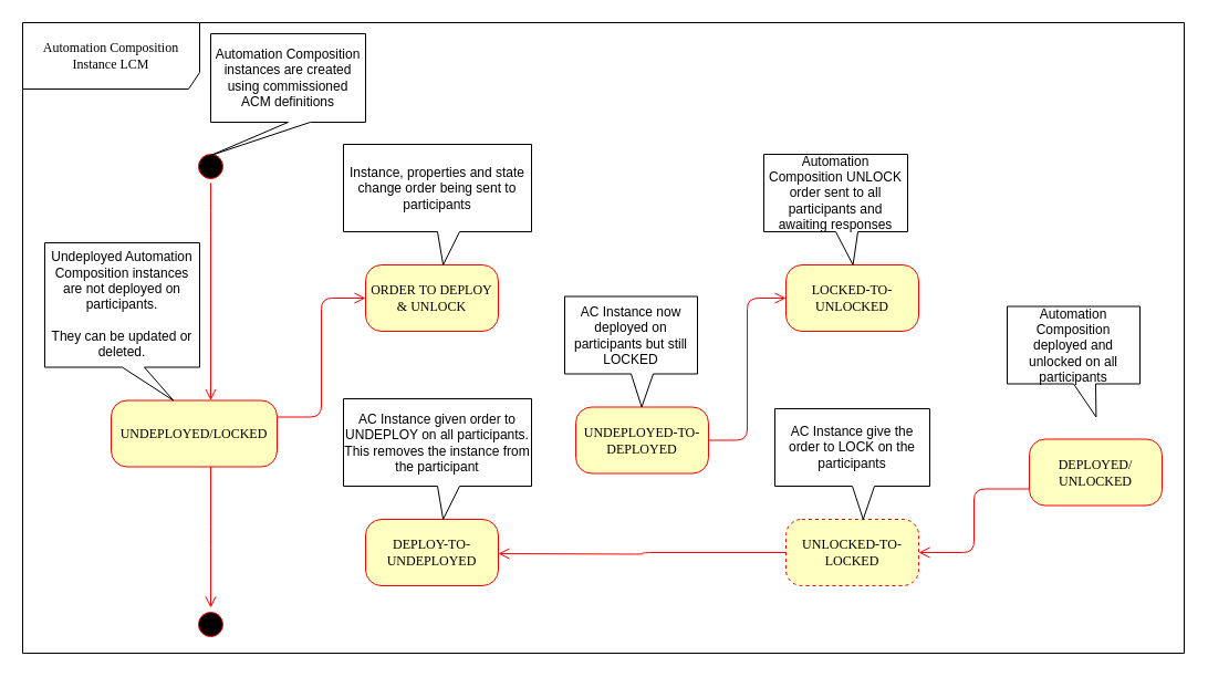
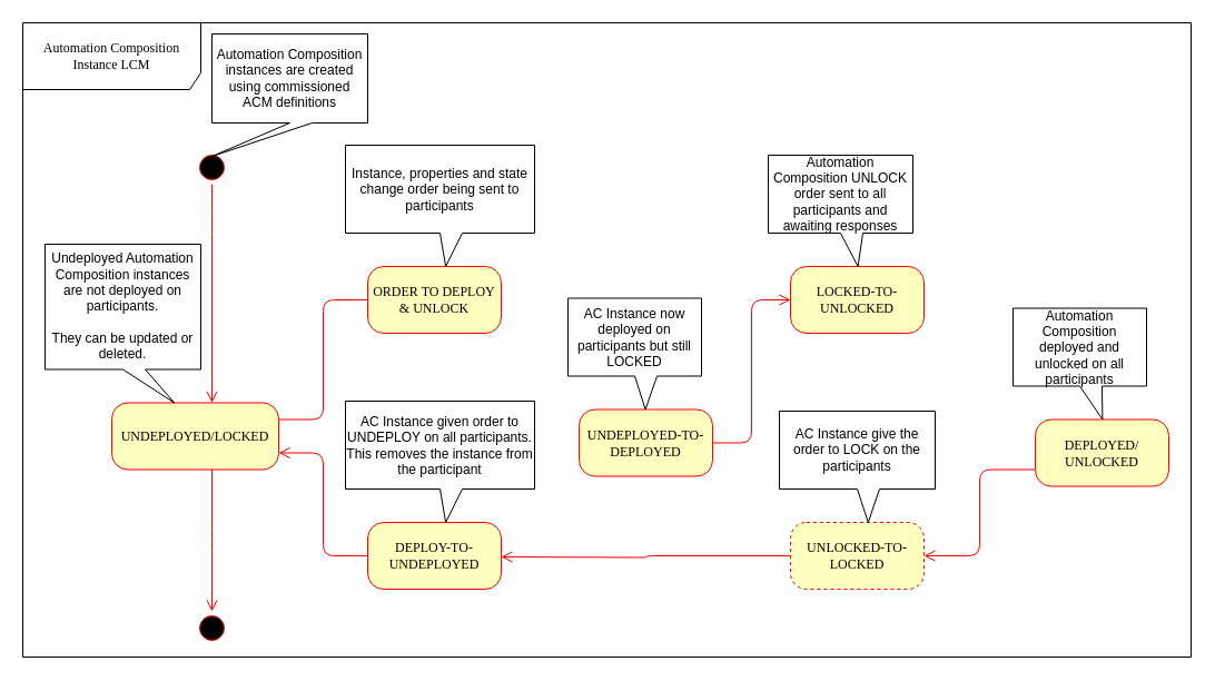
  <mxCell id="0" />
  <mxCell id="1" parent="0" />
  <mxCell id="2" value="Automation Composition Instance LCM" style="shape=umlFrame;whiteSpace=wrap;html=1;rounded=1;shadow=0;comic=0;labelBackgroundColor=none;strokeWidth=1;fontFamily=Verdana;fontSize=12;align=center;width=160;height=60;" parent="1" vertex="1"><mxGeometry x="20" y="20" width="1050" height="570" as="geometry" /></mxCell>
  <mxCell id="3" value="" style="ellipse;html=1;shape=startState;fillColor=#000000;strokeColor=#ff0000;rounded=1;shadow=0;comic=0;labelBackgroundColor=none;fontFamily=Verdana;fontSize=12;fontColor=#000000;align=center;direction=south;" parent="1" vertex="1"><mxGeometry x="175" y="135" width="30" height="30" as="geometry" /></mxCell>
  <mxCell id="4" value="UNDEPLOYED/LOCKED" style="rounded=1;whiteSpace=wrap;html=1;arcSize=24;fillColor=#ffffc0;strokeColor=#ff0000;shadow=0;comic=0;labelBackgroundColor=none;fontFamily=Verdana;fontSize=12;fontColor=#000000;align=center;" parent="1" vertex="1"><mxGeometry x="100" y="361.5" width="150" height="60" as="geometry" /></mxCell>
  <mxCell id="5" value="ORDER TO DEPLOY &amp;amp; UNLOCK" style="rounded=1;whiteSpace=wrap;html=1;arcSize=24;fillColor=#ffffc0;strokeColor=#ff0000;shadow=0;comic=0;labelBackgroundColor=none;fontFamily=Verdana;fontSize=12;fontColor=#000000;align=center;" parent="1" vertex="1"><mxGeometry x="330" y="239" width="120" height="60" as="geometry" /></mxCell>
+ <mxCell id="6" style="edgeStyle=elbowEdgeStyle;html=1;exitX=0;exitY=0.5;entryX=1;entryY=0.75;labelBackgroundColor=none;endArrow=open;endSize=8;strokeColor=#ff0000;fontFamily=Verdana;fontSize=12;align=left;exitDx=0;exitDy=0;entryDx=0;entryDy=0;" parent="1" source="16" target="4" edge="1"><mxGeometry relative="1" as="geometry"><mxPoint x="530" y="474" as="targetPoint" /></mxGeometry></mxCell>
  <mxCell id="7" value="UNDEPLOYED-TO-DEPLOYED" style="rounded=1;whiteSpace=wrap;html=1;arcSize=24;fillColor=#ffffc0;strokeColor=#ff0000;shadow=0;comic=0;labelBackgroundColor=none;fontFamily=Verdana;fontSize=12;fontColor=#000000;align=center;" parent="1" vertex="1"><mxGeometry x="520" y="367.5" width="120" height="60" as="geometry" /></mxCell>
  <mxCell id="8" style="edgeStyle=elbowEdgeStyle;html=1;labelBackgroundColor=none;endArrow=open;endSize=8;strokeColor=#ff0000;fontFamily=Verdana;fontSize=12;align=left;entryX=0;entryY=0.5;entryDx=0;entryDy=0;exitX=1;exitY=0.5;exitDx=0;exitDy=0;" parent="1" source="7" target="14" edge="1"><mxGeometry relative="1" as="geometry"><mxPoint x="710" y="299" as="sourcePoint" /></mxGeometry></mxCell>
  <mxCell id="9" style="edgeStyle=orthogonalEdgeStyle;html=1;labelBackgroundColor=none;endArrow=open;endSize=8;strokeColor=#ff0000;fontFamily=Verdana;fontSize=12;align=left;" parent="1" source="3" target="4" edge="1"><mxGeometry relative="1" as="geometry"><Array as="points"><mxPoint x="190" y="200" /><mxPoint x="190" y="200" /></Array></mxGeometry></mxCell>
- <mxCell id="10" style="edgeStyle=orthogonalEdgeStyle;html=1;exitX=1;exitY=0.25;entryX=0;entryY=0.5;labelBackgroundColor=none;endArrow=open;endSize=8;strokeColor=#ff0000;fontFamily=Verdana;fontSize=12;align=left;entryDx=0;entryDy=0;exitDx=0;exitDy=0;" parent="1" source="4" target="5" edge="1"><mxGeometry relative="1" as="geometry"><mxPoint x="160" y="429" as="sourcePoint" /></mxGeometry></mxCell>
+ <mxCell id="10" style="edgeStyle=orthogonalEdgeStyle;html=1;exitX=1;exitY=0.25;entryX=0;entryY=0.5;labelBackgroundColor=none;endArrow=none;endSize=8;strokeColor=#ff0000;fontFamily=Verdana;fontSize=12;align=left;entryDx=0;entryDy=0;exitDx=0;exitDy=0;" parent="1" source="4" target="5" edge="1"><mxGeometry relative="1" as="geometry"><mxPoint x="160" y="429" as="sourcePoint" /></mxGeometry></mxCell>
  <mxCell id="11" style="edgeStyle=orthogonalEdgeStyle;html=1;exitX=0;exitY=0.5;labelBackgroundColor=none;endArrow=open;endSize=8;strokeColor=#ff0000;fontFamily=Verdana;fontSize=12;align=left;exitDx=0;exitDy=0;" parent="1" source="17" edge="1"><mxGeometry relative="1" as="geometry"><mxPoint x="250" y="459" as="sourcePoint" /><mxPoint x="450" y="500" as="targetPoint" /></mxGeometry></mxCell>
  <mxCell id="12" style="edgeStyle=elbowEdgeStyle;html=1;labelBackgroundColor=none;endArrow=open;endSize=8;strokeColor=#ff0000;fontFamily=Verdana;fontSize=12;align=left;entryX=1;entryY=0.5;entryDx=0;entryDy=0;exitX=0;exitY=0.75;exitDx=0;exitDy=0;" parent="1" source="15" target="17" edge="1"><mxGeometry relative="1" as="geometry"><mxPoint x="190" y="614" as="sourcePoint" /><mxPoint x="190" y="489" as="targetPoint" /></mxGeometry></mxCell>
  <mxCell id="13" style="edgeStyle=elbowEdgeStyle;html=1;labelBackgroundColor=none;endArrow=open;endSize=8;strokeColor=#ff0000;fontFamily=Verdana;fontSize=12;align=left;entryX=0;entryY=0.5;entryDx=0;entryDy=0;" parent="1" source="4" target="18" edge="1"><mxGeometry relative="1" as="geometry"><mxPoint x="190" y="469" as="sourcePoint" /><mxPoint x="160" y="754" as="targetPoint" /></mxGeometry></mxCell>
  <mxCell id="14" value="LOCKED-TO-UNLOCKED" style="rounded=1;whiteSpace=wrap;html=1;arcSize=24;fillColor=#ffffc0;strokeColor=#ff0000;shadow=0;comic=0;labelBackgroundColor=none;fontFamily=Verdana;fontSize=12;fontColor=#000000;align=center;" parent="1" vertex="1"><mxGeometry x="710" y="239" width="120" height="60" as="geometry" /></mxCell>
- <mxCell id="15" value="DEPLOYED/&lt;br&gt;UNLOCKED" style="rounded=1;whiteSpace=wrap;html=1;arcSize=24;fillColor=#ffffc0;strokeColor=#ff0000;shadow=0;comic=0;labelBackgroundColor=none;fontFamily=Verdana;fontSize=12;fontColor=#000000;align=center;" parent="1" vertex="1"><mxGeometry x="930" y="396.5" width="120" height="60" as="geometry" /></mxCell>
+ <mxCell id="15" value="DEPLOYED/&lt;br&gt;UNLOCKED" style="rounded=1;whiteSpace=wrap;html=1;arcSize=24;fillColor=#ffffc0;strokeColor=#ff0000;shadow=0;comic=0;labelBackgroundColor=none;fontFamily=Verdana;fontSize=12;fontColor=#000000;align=center;" parent="1" vertex="1"><mxGeometry x="930" y="376.5" width="120" height="60" as="geometry" /></mxCell>
  <mxCell id="16" value="DEPLOY-TO-UNDEPLOYED" style="rounded=1;whiteSpace=wrap;html=1;arcSize=24;fillColor=#ffffc0;strokeColor=#ff0000;shadow=0;comic=0;labelBackgroundColor=none;fontFamily=Verdana;fontSize=12;fontColor=#000000;align=center;" parent="1" vertex="1"><mxGeometry x="330" y="469" width="120" height="60" as="geometry" /></mxCell>
  <mxCell id="17" value="UNLOCKED-TO-LOCKED" style="rounded=1;whiteSpace=wrap;html=1;arcSize=24;fillColor=#ffffc0;strokeColor=#ff0000;shadow=0;comic=0;labelBackgroundColor=none;fontFamily=Verdana;fontSize=12;fontColor=#000000;align=center;dashed=1;" parent="1" vertex="1"><mxGeometry x="710" y="469" width="120" height="60" as="geometry" /></mxCell>
  <mxCell id="18" value="" style="ellipse;html=1;shape=startState;fillColor=#000000;strokeColor=#ff0000;rounded=1;shadow=0;comic=0;labelBackgroundColor=none;fontFamily=Verdana;fontSize=12;fontColor=#000000;align=center;direction=south;" parent="1" vertex="1"><mxGeometry x="175" y="549" width="30" height="30" as="geometry" /></mxCell>
  <mxCell id="19" value="Instance, properties and state change order being sent to participants" style="shape=callout;whiteSpace=wrap;html=1;perimeter=calloutPerimeter;position2=0.53;" parent="1" vertex="1"><mxGeometry x="310" y="130" width="170" height="109" as="geometry" /></mxCell>
  <mxCell id="20" value="AC Instance now deployed on participants but still LOCKED" style="shape=callout;whiteSpace=wrap;html=1;perimeter=calloutPerimeter;position2=0.58;" parent="1" vertex="1"><mxGeometry x="510" y="267.5" width="120" height="100" as="geometry" /></mxCell>
  <mxCell id="21" value="Automation Composition UNLOCK order sent to all participants and awaiting responses" style="shape=callout;whiteSpace=wrap;html=1;perimeter=calloutPerimeter;position2=0.62;" parent="1" vertex="1"><mxGeometry x="690" y="139" width="130" height="100" as="geometry" /></mxCell>
  <mxCell id="22" value="Automation Composition deployed and unlocked on all participants" style="shape=callout;whiteSpace=wrap;html=1;perimeter=calloutPerimeter;position2=0.67;" parent="1" vertex="1"><mxGeometry x="910" y="276.5" width="120" height="100" as="geometry" /></mxCell>
  <mxCell id="23" value="AC Instance given order to UNDEPLOY on all participants. This removes the instance from the participant" style="shape=callout;whiteSpace=wrap;html=1;perimeter=calloutPerimeter;position2=0.53;" parent="1" vertex="1"><mxGeometry x="310" y="360" width="170" height="109" as="geometry" /></mxCell>
  <mxCell id="24" value="AC Instance give the order to LOCK on the participants" style="shape=callout;whiteSpace=wrap;html=1;perimeter=calloutPerimeter;position2=0.57;" parent="1" vertex="1"><mxGeometry x="700" y="369" width="140" height="100" as="geometry" /></mxCell>
  <mxCell id="25" value="&lt;div&gt;Undeployed Automation Composition instances are not deployed on participants.&lt;/div&gt;&lt;div&gt;&lt;br&gt;&lt;/div&gt;&lt;div&gt;They can be updated or deleted.&lt;br&gt;&lt;/div&gt;" style="shape=callout;whiteSpace=wrap;html=1;perimeter=calloutPerimeter;position2=0.83;" parent="1" vertex="1"><mxGeometry x="40" y="219" width="140" height="142.5" as="geometry" /></mxCell>
  <mxCell id="26" value="Automation Composition instances are created using commissioned ACM definitions" style="shape=callout;whiteSpace=wrap;html=1;perimeter=calloutPerimeter;position2=0;" parent="1" vertex="1"><mxGeometry x="190" y="30" width="140" height="110" as="geometry" /></mxCell>
